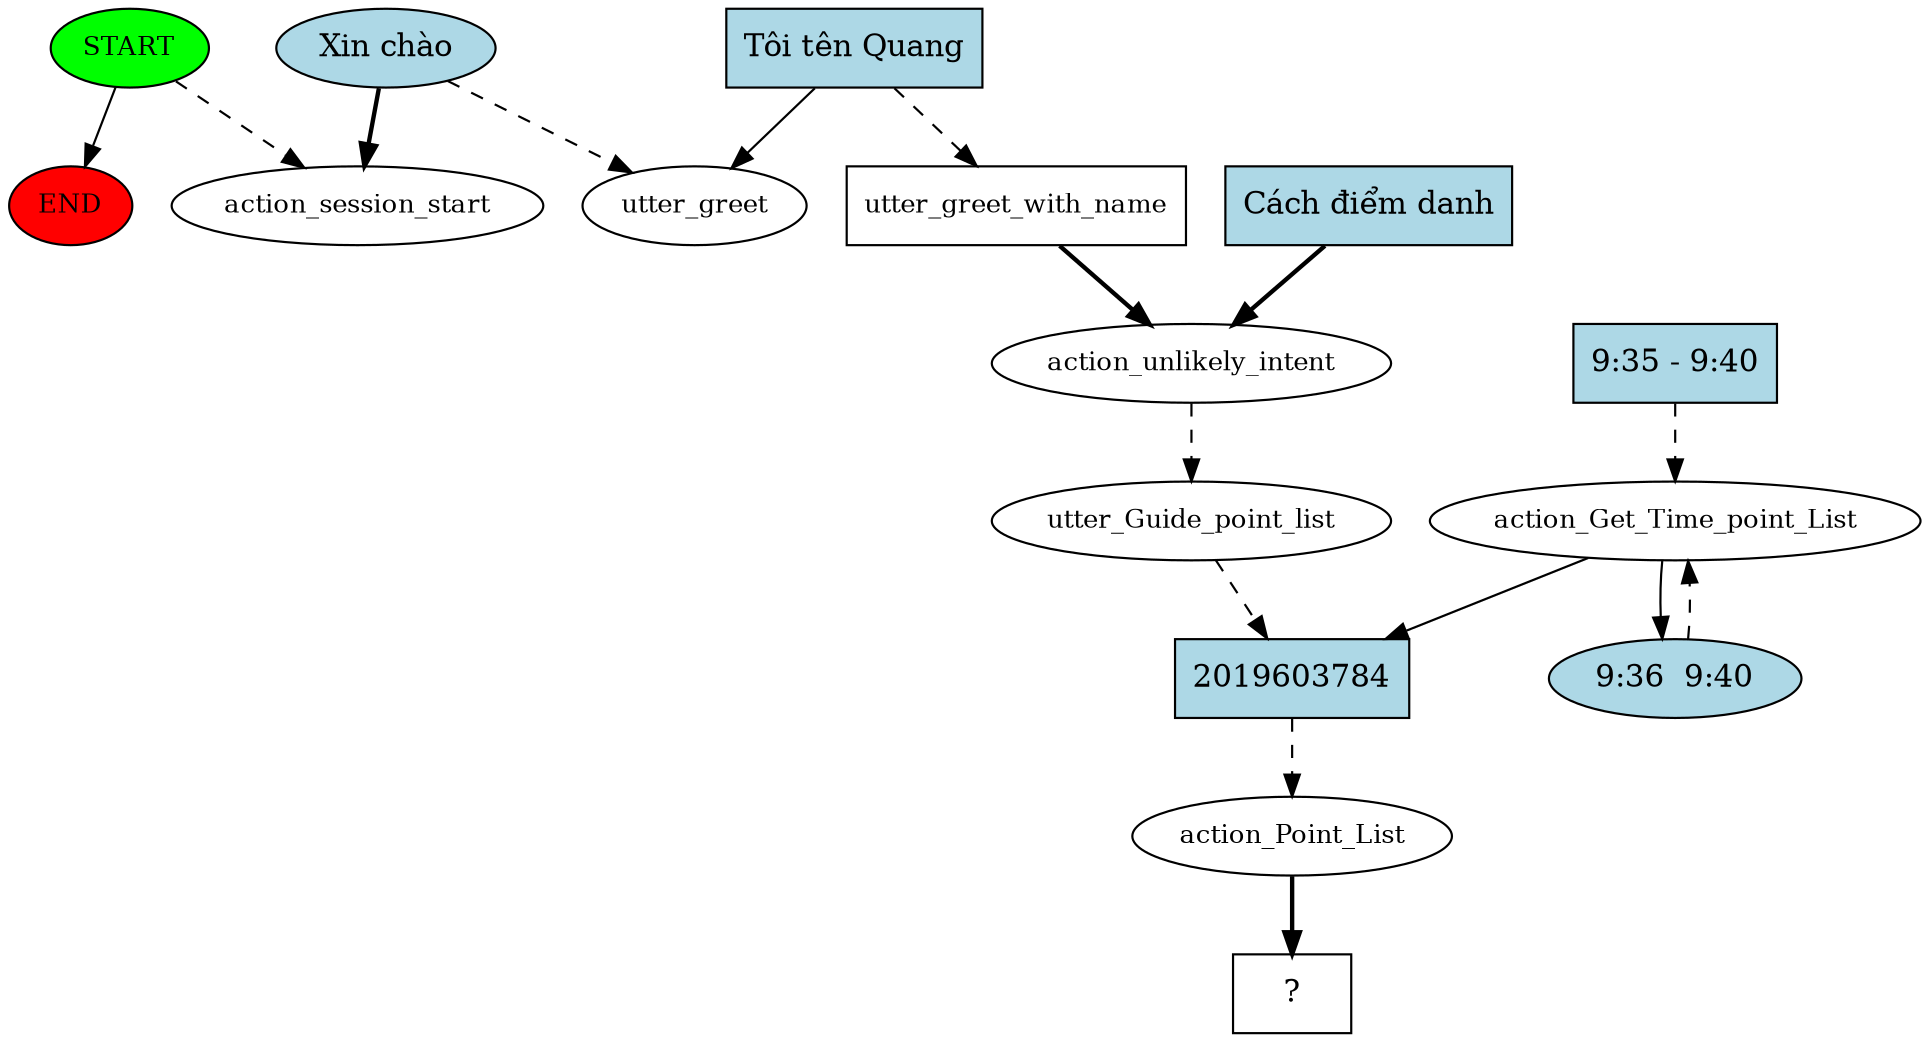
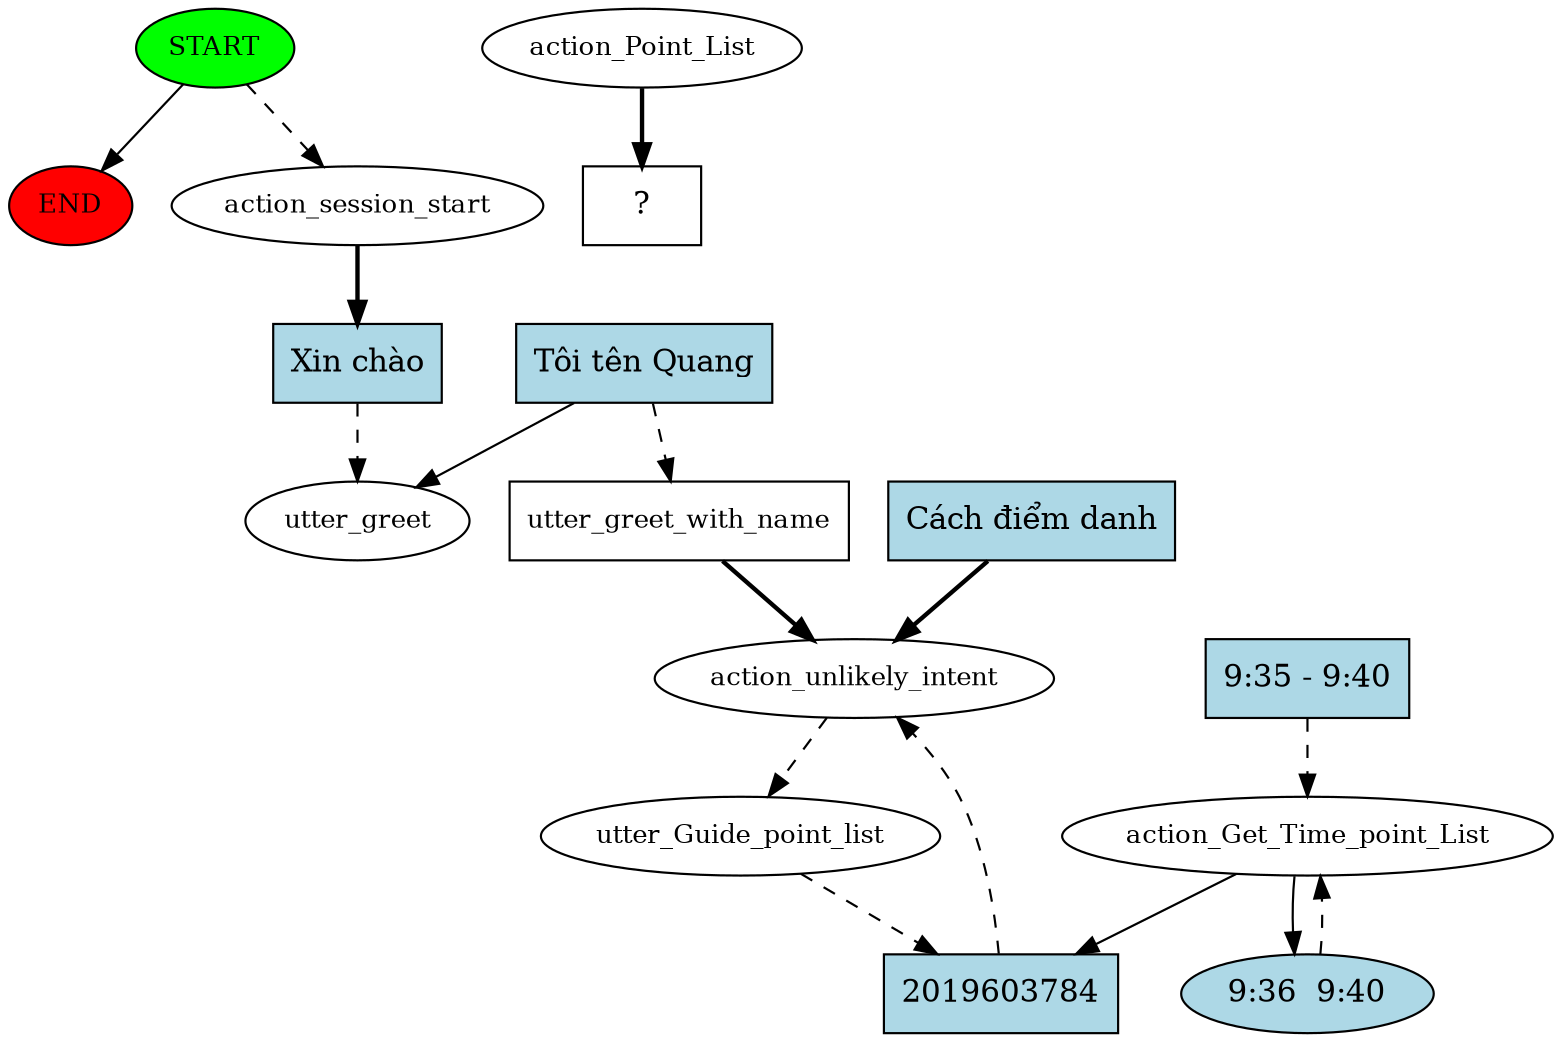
  digraph {
    node [fontsize=12]
    edge [style=dashed]
    n1 [fillcolor=green label=START style=filled]
    n2 [fillcolor=red label=END style=filled]
    n3 [label=action_session_start]
-   n4 [fillcolor=lightblue label="Xin chào" shape=ellipse style=filled fontsize=""]
+   n4 [fillcolor=lightblue label="Xin chào" shape=rect style=filled fontsize=""]
    n5 [label=utter_greet]
    n6 [fillcolor=lightblue label="Tôi tên Quang" shape=rect style=filled fontsize=""]
    n7 [label=utter_greet_with_name shape=box]
    n8 [label=action_unlikely_intent]
    n9 [fillcolor=lightblue label="Cách điểm danh" shape=rect style=filled fontsize=""]
    n10 [label=utter_Guide_point_list]
    n11 [fillcolor=lightblue label=2019603784 shape=rect style=filled fontsize=""]
    n12 [fillcolor=lightblue label="9:35 - 9:40" shape=rect style=filled fontsize=""]
    n13 [label=action_Get_Time_point_List]
    n14 [fillcolor=lightblue label="9:36  9:40" shape=ellipse style=filled fontsize=""]
    n15 [label=action_Point_List]
    n16 [label="  ?  " shape=rect fontsize=""]
    n1 -> n2 [style=solid]
    n1 -> n3
-   n4 -> n3 [style=bold]
+   n3 -> n4 [style=bold]
    n4 -> n5
    n6 -> n5 [style=solid]
    n6 -> n7
    n7 -> n8 [style=bold]
    n8 -> n10
    n9 -> n8 [style=bold]
    n10 -> n11
-   n11 -> n15
+   n11 -> n8
    n12 -> n13
    n13 -> n11 [style=solid]
    n13 -> n14 [style=solid]
    n14 -> n13
    n15 -> n16 [style=bold]
  }
